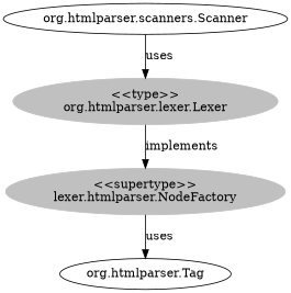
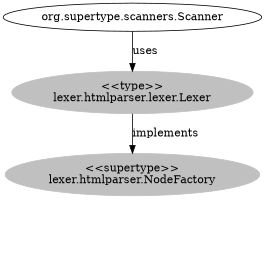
  digraph {
    fontname="DejaVu Serif"
    node [fontname="DejaVu Serif"]
    edge [fontname="DejaVu Serif"]
-   n1 [color=grey label="<<type>>\norg.htmlparser.lexer.Lexer" style=filled]
+   n1 [color=grey label="<<type>>\nlexer.htmlparser.lexer.Lexer" style=filled]
    n2 [color=grey label="<<supertype>>\nlexer.htmlparser.NodeFactory" style=filled]
-   n3 [label="org.htmlparser.Tag"]
-   n4 [label="org.htmlparser.scanners.Scanner"]
+   n4 [label="org.supertype.scanners.Scanner"]
    n1 -> n2 [label=implements]
-   n2 -> n3 [label=uses]
    n4 -> n1 [label=uses]
  }
